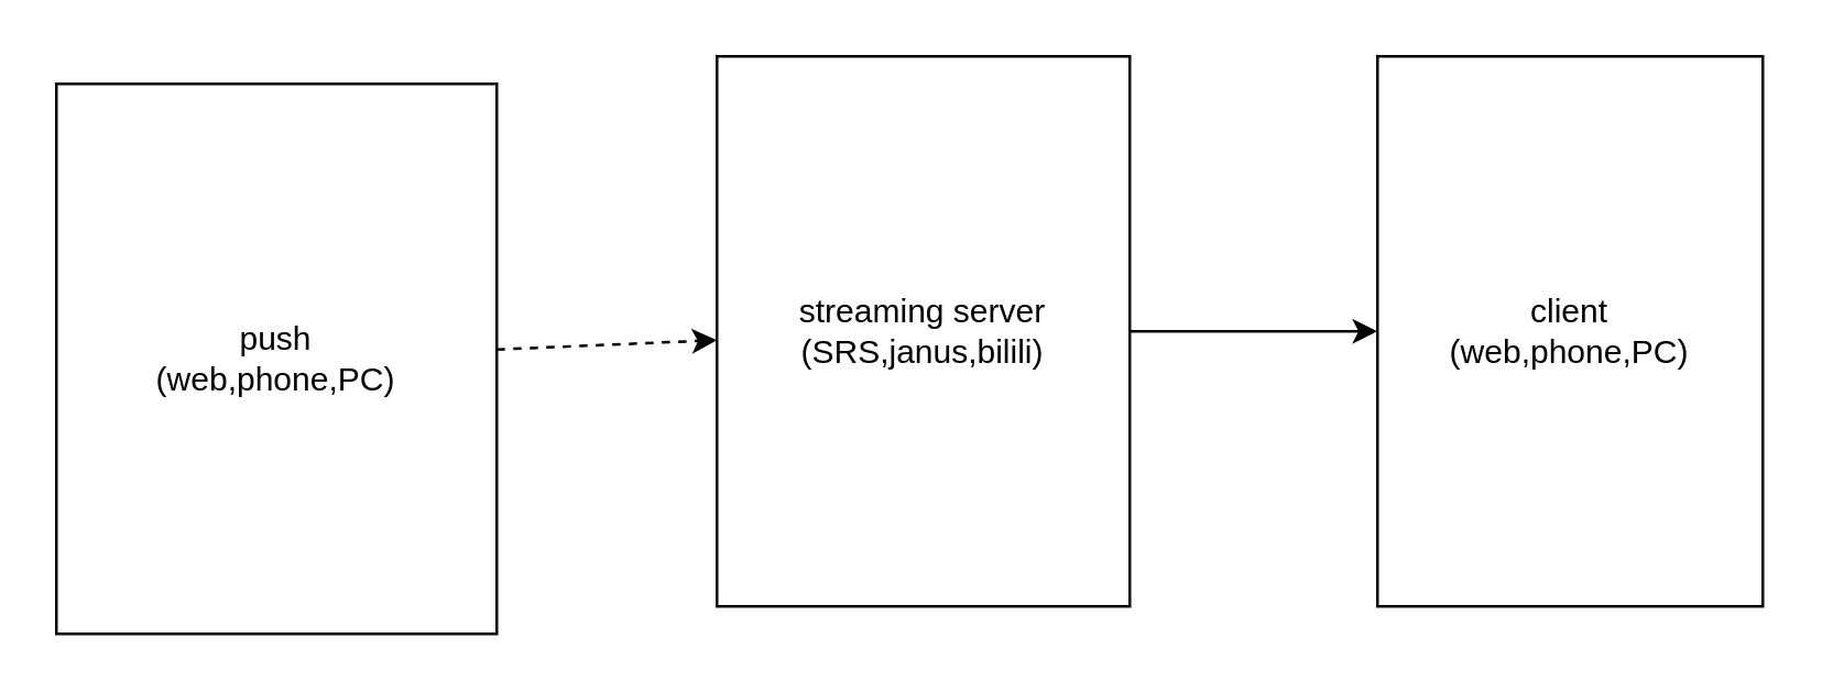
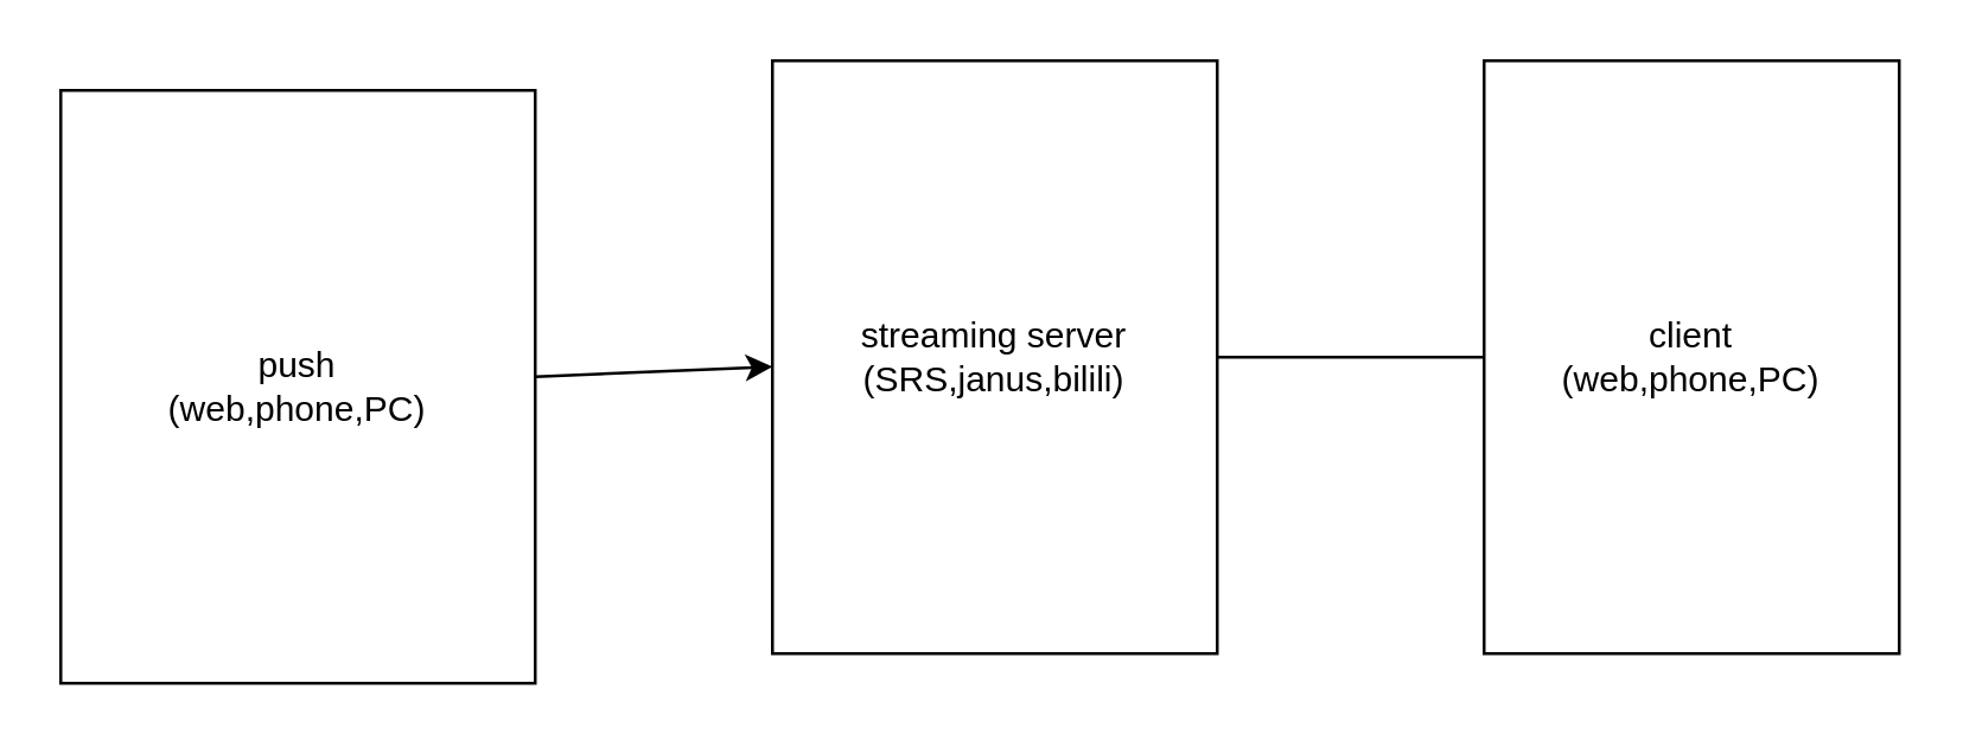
  <mxCell id="0" />
  <mxCell id="1" parent="0" />
- <mxCell id="2" value="" style="edgeStyle=none;html=1;entryX=0;entryY=0.5;entryDx=0;entryDy=0;" edge="1" parent="1" source="3" target="4"><mxGeometry relative="1" as="geometry"><mxPoint x="515" y="120" as="targetPoint" /></mxGeometry></mxCell>
+ <mxCell id="2" value="" style="edgeStyle=none;html=1;entryX=0;entryY=0.5;entryDx=0;entryDy=0;endArrow=none;" edge="1" parent="1" source="3" target="4"><mxGeometry relative="1" as="geometry"><mxPoint x="515" y="120" as="targetPoint" /></mxGeometry></mxCell>
  <mxCell id="3" value="streaming server&lt;br&gt;(SRS,janus,bilili)" style="rounded=0;whiteSpace=wrap;html=1;" vertex="1" parent="1"><mxGeometry x="260" y="20" width="150" height="200" as="geometry" /></mxCell>
  <mxCell id="4" value="client&lt;br&gt;(web,phone,PC)" style="rounded=0;whiteSpace=wrap;html=1;" vertex="1" parent="1"><mxGeometry x="500" y="20" width="140" height="200" as="geometry" /></mxCell>
- <mxCell id="5" value="" style="edgeStyle=none;html=1;dashed=1;" edge="1" parent="1" source="6" target="3"><mxGeometry relative="1" as="geometry" /></mxCell>
+ <mxCell id="5" value="" style="edgeStyle=none;html=1;" edge="1" parent="1" source="6" target="3"><mxGeometry relative="1" as="geometry" /></mxCell>
  <mxCell id="6" value="push&lt;br&gt;(web,phone,PC)" style="rounded=0;whiteSpace=wrap;html=1;" vertex="1" parent="1"><mxGeometry x="20" y="30" width="160" height="200" as="geometry" /></mxCell>
